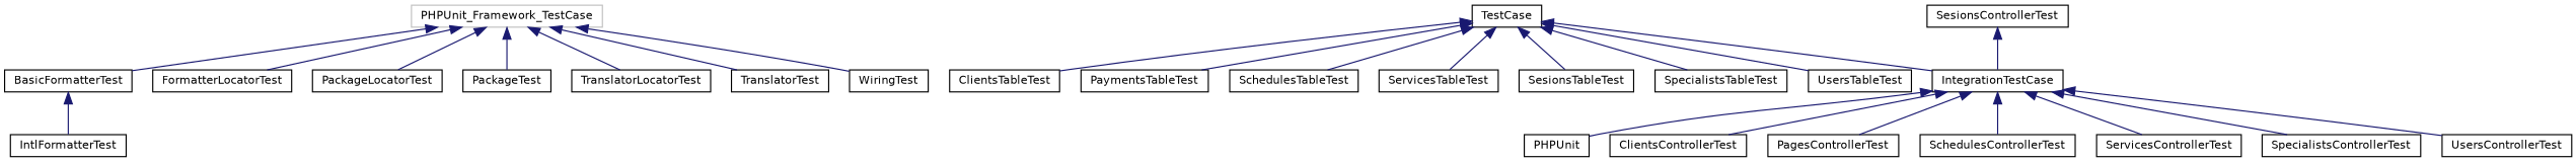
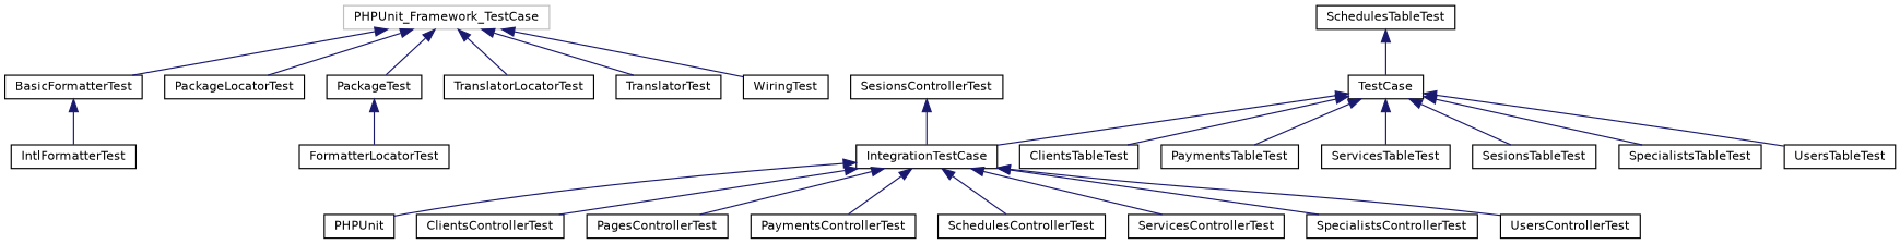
  digraph {
    rankdir=TB
    node [color=black fillcolor=white fontname=Helvetica fontsize=10 shape=record style=filled]
    edge [color=midnightblue dir=back fontname=Helvetica fontsize=10 labelfontname=Helvetica labelfontsize=10 style=solid]
    n1 [color=grey75 height=0.2 label=PHPUnit_Framework_TestCase width=0.4]
    n2 [height=0.2 label=BasicFormatterTest width=0.4]
    n3 [height=0.2 label=FormatterLocatorTest width=0.4]
    n4 [height=0.2 label=PackageLocatorTest width=0.4]
    n5 [height=0.2 label=PackageTest width=0.4]
    n6 [height=0.2 label=TranslatorLocatorTest width=0.4]
    n7 [height=0.2 label=TranslatorTest width=0.4]
    n8 [height=0.2 label=WiringTest width=0.4]
    n9 [height=0.2 label=IntlFormatterTest width=0.4]
    n10 [height=0.2 label=TestCase width=0.4]
    n11 [height=0.2 label=ClientsTableTest width=0.4]
    n12 [height=0.2 label=PaymentsTableTest width=0.4]
    n13 [height=0.2 label=SchedulesTableTest width=0.4]
    n14 [height=0.2 label=ServicesTableTest width=0.4]
    n15 [height=0.2 label=SesionsTableTest width=0.4]
    n16 [height=0.2 label=SpecialistsTableTest width=0.4]
    n17 [height=0.2 label=UsersTableTest width=0.4]
    n18 [height=0.2 label=IntegrationTestCase width=0.4]
    n19 [height=0.2 label=PHPUnit width=0.4]
    n20 [height=0.2 label=ClientsControllerTest width=0.4]
    n21 [height=0.2 label=PagesControllerTest width=0.4]
+   n22 [height=0.2 label=PaymentsControllerTest width=0.4]
    n23 [height=0.2 label=SchedulesControllerTest width=0.4]
    n24 [height=0.2 label=ServicesControllerTest width=0.4]
    n25 [height=0.2 label=SpecialistsControllerTest width=0.4]
    n26 [height=0.2 label=UsersControllerTest width=0.4]
    n27 [height=0.2 label=SesionsControllerTest width=0.4]
    n1 -> n2
-   n1 -> n3
+   n5 -> n3
    n1 -> n4
    n1 -> n5
    n1 -> n6
    n1 -> n7
    n1 -> n8
    n2 -> n9
    n10 -> n11
    n10 -> n12
-   n10 -> n13
+   n13 -> n10
    n10 -> n14
    n10 -> n15
    n10 -> n16
    n10 -> n17
    n10 -> n18
    n18 -> n19
    n18 -> n20
    n18 -> n21
+   n18 -> n22
    n18 -> n23
    n18 -> n24
    n18 -> n25
    n18 -> n26
    n27 -> n18
  }
